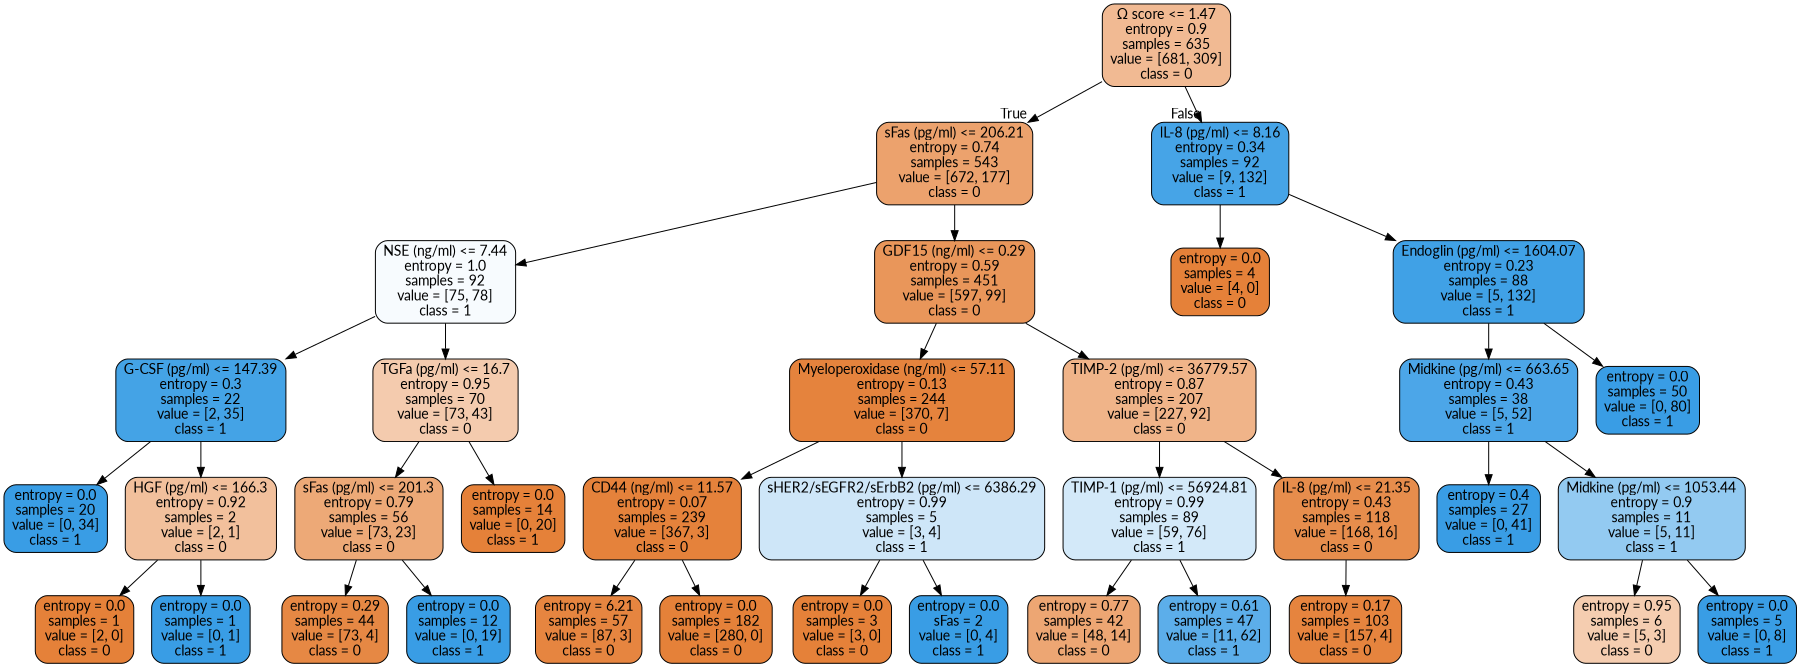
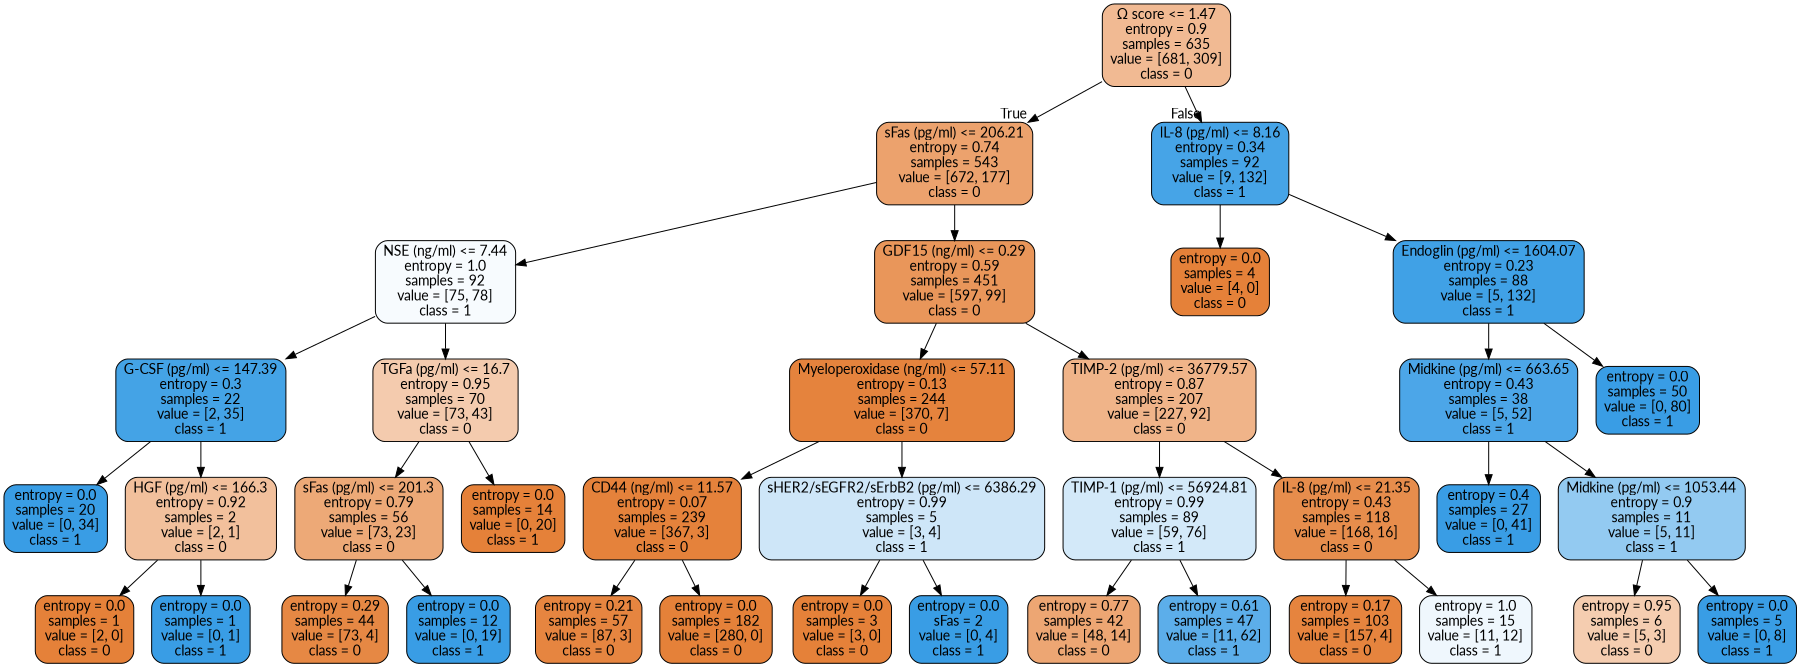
  digraph {
    fontname=Lato
    node [color=black fillcolor="#399de5" fontname=Lato shape=box style="filled, rounded"]
    edge [fontname=Lato]
    n1 [fillcolor="#f1ba93" label="Ω score <= 1.47\nentropy = 0.9\nsamples = 635\nvalue = [681, 309]\nclass = 0"]
    n2 [fillcolor="#eca26d" label="sFas (pg/ml) <= 206.21\nentropy = 0.74\nsamples = 543\nvalue = [672, 177]\nclass = 0"]
    n3 [fillcolor="#46a4e7" label="IL-8 (pg/ml) <= 8.16\nentropy = 0.34\nsamples = 92\nvalue = [9, 132]\nclass = 1"]
    n4 [fillcolor="#f7fbfe" label="NSE (ng/ml) <= 7.44\nentropy = 1.0\nsamples = 92\nvalue = [75, 78]\nclass = 1"]
    n5 [fillcolor="#e9965a" label="GDF15 (ng/ml) <= 0.29\nentropy = 0.59\nsamples = 451\nvalue = [597, 99]\nclass = 0"]
    n6 [fillcolor="#e58139" label="entropy = 0.0\nsamples = 4\nvalue = [4, 0]\nclass = 0"]
    n7 [fillcolor="#40a1e6" label="Endoglin (pg/ml) <= 1604.07\nentropy = 0.23\nsamples = 88\nvalue = [5, 132]\nclass = 1"]
    n8 [fillcolor="#44a3e6" label="G-CSF (pg/ml) <= 147.39\nentropy = 0.3\nsamples = 22\nvalue = [2, 35]\nclass = 1"]
    n9 [fillcolor="#f4cbae" label="TGFa (pg/ml) <= 16.7\nentropy = 0.95\nsamples = 70\nvalue = [73, 43]\nclass = 0"]
    n10 [fillcolor="#e5833d" label="Myeloperoxidase (ng/ml) <= 57.11\nentropy = 0.13\nsamples = 244\nvalue = [370, 7]\nclass = 0"]
    n11 [fillcolor="#f0b489" label="TIMP-2 (pg/ml) <= 36779.57\nentropy = 0.87\nsamples = 207\nvalue = [227, 92]\nclass = 0"]
    n12 [label="entropy = 0.0\nsamples = 20\nvalue = [0, 34]\nclass = 1"]
    n13 [fillcolor="#f2c09c" label="HGF (pg/ml) <= 166.3\nentropy = 0.92\nsamples = 2\nvalue = [2, 1]\nclass = 0"]
    n14 [fillcolor="#eda977" label="sFas (pg/ml) <= 201.3\nentropy = 0.79\nsamples = 56\nvalue = [73, 23]\nclass = 0"]
    n15 [fillcolor="#e58139" label="entropy = 0.0\nsamples = 14\nvalue = [0, 20]\nclass = 1"]
    n16 [fillcolor="#e58139" label="entropy = 0.0\nsamples = 1\nvalue = [2, 0]\nclass = 0"]
    n17 [label="entropy = 0.0\nsamples = 1\nvalue = [0, 1]\nclass = 1"]
    n18 [fillcolor="#e68844" label="entropy = 0.29\nsamples = 44\nvalue = [73, 4]\nclass = 0"]
    n19 [label="entropy = 0.0\nsamples = 12\nvalue = [0, 19]\nclass = 1"]
    n20 [fillcolor="#e5823b" label="CD44 (ng/ml) <= 11.57\nentropy = 0.07\nsamples = 239\nvalue = [367, 3]\nclass = 0"]
    n21 [fillcolor="#cee6f8" label="sHER2/sEGFR2/sErbB2 (pg/ml) <= 6386.29\nentropy = 0.99\nsamples = 5\nvalue = [3, 4]\nclass = 1"]
    n22 [fillcolor="#d3e9f9" label="TIMP-1 (pg/ml) <= 56924.81\nentropy = 0.99\nsamples = 89\nvalue = [59, 76]\nclass = 1"]
    n23 [fillcolor="#e78d4c" label="IL-8 (pg/ml) <= 21.35\nentropy = 0.43\nsamples = 118\nvalue = [168, 16]\nclass = 0"]
-   n24 [fillcolor="#e68540" label="entropy = 6.21\nsamples = 57\nvalue = [87, 3]\nclass = 0"]
+   n24 [fillcolor="#e68540" label="entropy = 0.21\nsamples = 57\nvalue = [87, 3]\nclass = 0"]
    n25 [fillcolor="#e58139" label="entropy = 0.0\nsamples = 182\nvalue = [280, 0]\nclass = 0"]
    n26 [fillcolor="#e58139" label="entropy = 0.0\nsamples = 3\nvalue = [3, 0]\nclass = 0"]
    n27 [label="entropy = 0.0\nsFas = 2\nvalue = [0, 4]\nclass = 1"]
    n28 [fillcolor="#eda673" label="entropy = 0.77\nsamples = 42\nvalue = [48, 14]\nclass = 0"]
    n29 [fillcolor="#5caeea" label="entropy = 0.61\nsamples = 47\nvalue = [11, 62]\nclass = 1"]
    n30 [fillcolor="#e6843e" label="entropy = 0.17\nsamples = 103\nvalue = [157, 4]\nclass = 0"]
+   n31 [fillcolor="#eff7fd" label="entropy = 1.0\nsamples = 15\nvalue = [11, 12]\nclass = 1"]
    n32 [fillcolor="#4ca6e8" label="Midkine (pg/ml) <= 663.65\nentropy = 0.43\nsamples = 38\nvalue = [5, 52]\nclass = 1"]
    n33 [label="entropy = 0.0\nsamples = 50\nvalue = [0, 80]\nclass = 1"]
    n34 [label="entropy = 0.4\nsamples = 27\nvalue = [0, 41]\nclass = 1"]
    n35 [fillcolor="#93caf1" label="Midkine (pg/ml) <= 1053.44\nentropy = 0.9\nsamples = 11\nvalue = [5, 11]\nclass = 1"]
    n36 [fillcolor="#f5cdb0" label="entropy = 0.95\nsamples = 6\nvalue = [5, 3]\nclass = 0"]
    n37 [label="entropy = 0.0\nsamples = 5\nvalue = [0, 8]\nclass = 1"]
    n1 -> n2 [headlabel=True labelangle=45 labeldistance=2.5]
    n1 -> n3 [headlabel=False labelangle=-45 labeldistance=2.5]
    n2 -> n4
    n2 -> n5
    n3 -> n6
    n3 -> n7
    n4 -> n8
    n4 -> n9
    n5 -> n10
    n5 -> n11
    n7 -> n32
    n7 -> n33
    n8 -> n12
    n8 -> n13
    n9 -> n14
    n9 -> n15
    n10 -> n20
    n10 -> n21
    n11 -> n22
    n11 -> n23
    n13 -> n16
    n13 -> n17
    n14 -> n18
    n14 -> n19
    n20 -> n24
    n20 -> n25
    n21 -> n26
    n21 -> n27
    n22 -> n28
    n22 -> n29
    n23 -> n30
+   n23 -> n31
    n32 -> n34
    n32 -> n35
    n35 -> n36
    n35 -> n37
  }
